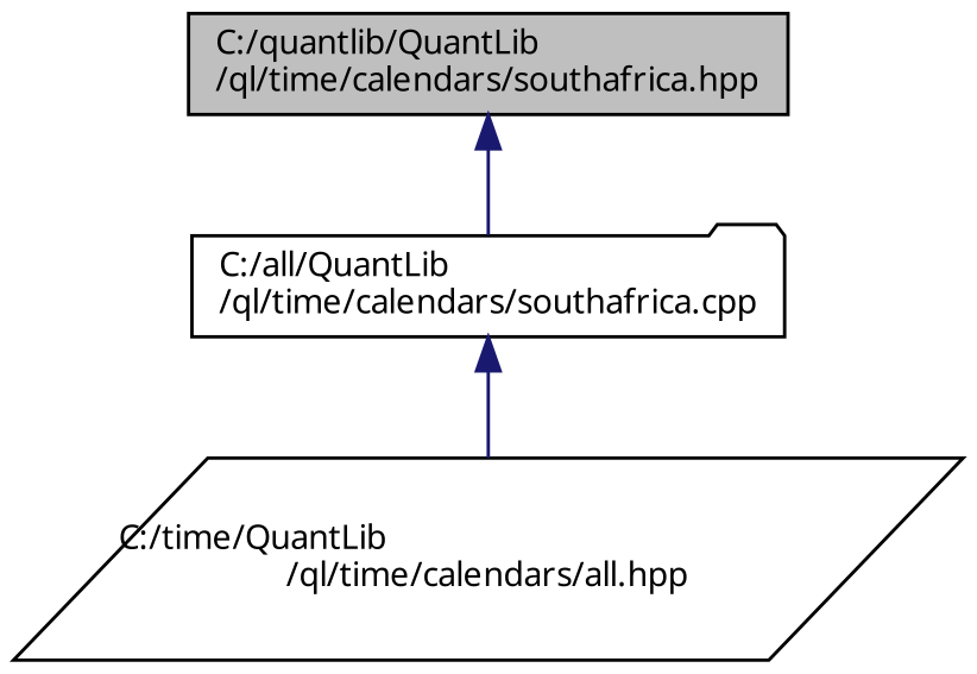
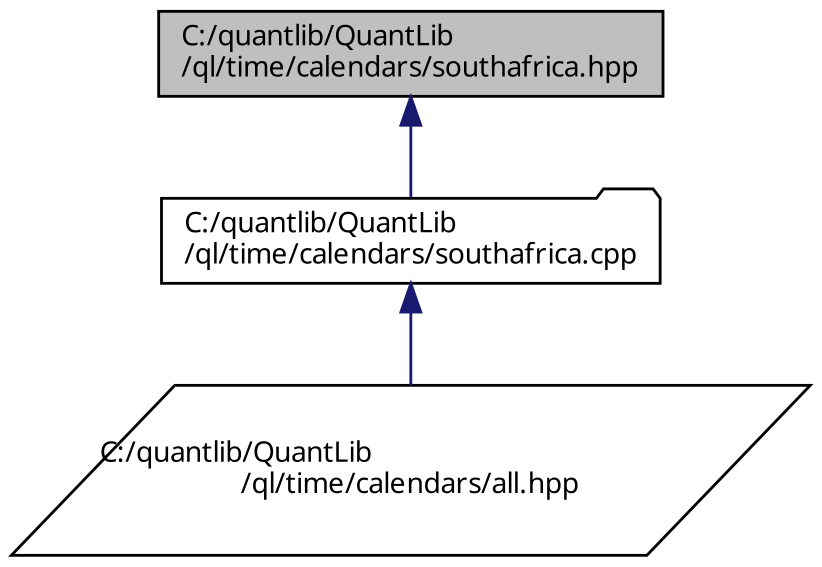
  digraph {
    fontname="Noto Sans"
    node [color=black fillcolor=white fontname="Noto Sans" fontsize=10 style=filled]
    edge [color=midnightblue dir=back fontname="Noto Sans" fontsize=10 labelfontname=Helvetica labelfontsize=10 style=solid]
    n1 [fillcolor=grey75 fontcolor=black height=0.2 label="C:/quantlib/QuantLib\l/ql/time/calendars/southafrica.hpp" shape=box width=0.4]
-   n2 [height=0.2 label="C:/all/QuantLib\l/ql/time/calendars/southafrica.cpp" shape=folder width=0.4]
-   n3 [height=0.2 label="C:/time/QuantLib\l/ql/time/calendars/all.hpp" shape=parallelogram width=0.4]
+   n2 [height=0.2 label="C:/quantlib/QuantLib\l/ql/time/calendars/southafrica.cpp" shape=folder width=0.4]
+   n3 [height=0.2 label="C:/quantlib/QuantLib\l/ql/time/calendars/all.hpp" shape=parallelogram width=0.4]
    n1 -> n2
    n2 -> n3
  }
